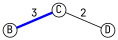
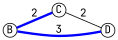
  graph {
    fontname="JetBrains Mono"
    rankdir=LR
    node [fixedsize=true fontname="JetBrains Mono"]
    edge [color=blue fontname="JetBrains Mono" penwidth=3]
    B [height=0.25 width=0.25]
    C [height=0.25 width=0.25]
    D [height=0.25 width=0.25]
-   B -- C [label=3]
+   B -- C [label=2]
+   B -- D [label=3]
    C -- D [label=2 color="" penwidth=""]
  }
